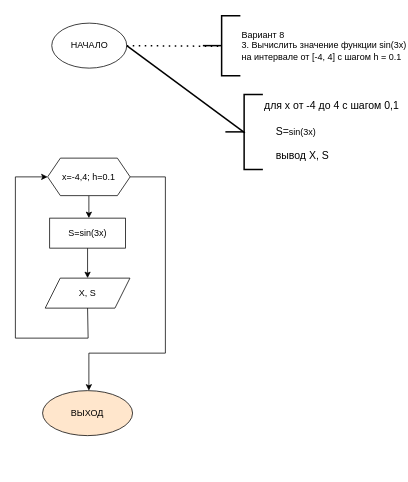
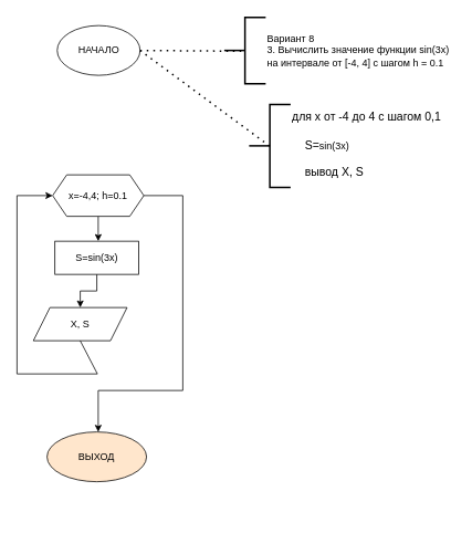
  <mxCell id="0" />
  <mxCell id="1" parent="0" />
  <mxCell id="2" value="НАЧАЛО" style="ellipse;whiteSpace=wrap;html=1;" vertex="1" parent="1"><mxGeometry x="68.5" y="30" width="100" height="60" as="geometry" /></mxCell>
  <mxCell id="3" style="edgeStyle=none;rounded=0;orthogonalLoop=1;jettySize=auto;html=1;exitX=0.5;exitY=1;exitDx=0;exitDy=0;" edge="1" parent="1"><mxGeometry relative="1" as="geometry"><mxPoint x="118.5" y="620" as="sourcePoint" /><mxPoint x="118.5" y="620" as="targetPoint" /></mxGeometry></mxCell>
  <mxCell id="4" value="ВЫХОД" style="ellipse;whiteSpace=wrap;html=1;fillColor=#ffe6cc;" vertex="1" parent="1"><mxGeometry x="56.25" y="520" width="120" height="60" as="geometry" /></mxCell>
  <mxCell id="5" value="Вариант 8&lt;br&gt;3. Вычислить значение функции sin(3x) &lt;br&gt;на интервале от [-4, 4] c шагом h = 0.1" style="strokeWidth=2;html=1;shape=mxgraph.flowchart.annotation_2;align=left;labelPosition=right;pointerEvents=1;" vertex="1" parent="1"><mxGeometry x="270" y="20" width="50" height="80" as="geometry" /></mxCell>
  <mxCell id="6" value="" style="endArrow=none;dashed=1;html=1;dashPattern=1 3;strokeWidth=2;rounded=0;exitX=1;exitY=0.5;exitDx=0;exitDy=0;entryX=0.52;entryY=0.512;entryDx=0;entryDy=0;entryPerimeter=0;" edge="1" parent="1" source="2" target="5"><mxGeometry width="50" height="50" relative="1" as="geometry"><mxPoint x="252" y="190" as="sourcePoint" /><mxPoint x="302" y="140" as="targetPoint" /></mxGeometry></mxCell>
  <mxCell id="7" value="для x от -4 до 4 с шагом 0,1&lt;br&gt;&lt;br&gt;&amp;nbsp; &amp;nbsp; S=&lt;span style=&quot;font-size: 12px&quot;&gt;sin(3x)&lt;/span&gt;&lt;br&gt;&lt;br&gt;&amp;nbsp; &amp;nbsp; вывод Х, S" style="strokeWidth=2;html=1;shape=mxgraph.flowchart.annotation_2;align=left;labelPosition=right;pointerEvents=1;verticalAlign=top;fontSize=14;spacing=2;spacingBottom=0;spacingLeft=0;spacingTop=0;horizontal=1;" vertex="1" parent="1"><mxGeometry x="300" y="125" width="50" height="100" as="geometry" /></mxCell>
- <mxCell id="8" value="" style="endArrow=none;dashed=0;html=1;dashPattern=1 3;strokeWidth=2;rounded=0;exitX=1;exitY=0.5;exitDx=0;exitDy=0;entryX=0.52;entryY=0.512;entryDx=0;entryDy=0;entryPerimeter=0;" edge="1" parent="1" source="2" target="7"><mxGeometry width="50" height="50" relative="1" as="geometry"><mxPoint x="489.5" y="145" as="sourcePoint" /><mxPoint x="622" y="205" as="targetPoint" /></mxGeometry></mxCell>
+ <mxCell id="8" value="" style="endArrow=none;dashed=1;html=1;dashPattern=1 3;strokeWidth=2;rounded=0;exitX=1;exitY=0.5;exitDx=0;exitDy=0;entryX=0.52;entryY=0.512;entryDx=0;entryDy=0;entryPerimeter=0;" edge="1" parent="1" source="2" target="7"><mxGeometry width="50" height="50" relative="1" as="geometry"><mxPoint x="489.5" y="145" as="sourcePoint" /><mxPoint x="622" y="205" as="targetPoint" /></mxGeometry></mxCell>
  <mxCell id="9" value="" style="edgeStyle=orthogonalEdgeStyle;rounded=0;orthogonalLoop=1;jettySize=auto;html=1;" edge="1" parent="1" source="10" target="13"><mxGeometry relative="1" as="geometry" /></mxCell>
  <mxCell id="10" value="&lt;div style=&quot;text-align: left&quot;&gt;&lt;span&gt;S=&lt;/span&gt;&lt;span&gt;sin(3x)&lt;/span&gt;&lt;/div&gt;" style="whiteSpace=wrap;html=1;" vertex="1" parent="1"><mxGeometry x="65.75" y="290" width="101" height="40" as="geometry" /></mxCell>
  <mxCell id="11" value="" style="edgeStyle=orthogonalEdgeStyle;rounded=0;orthogonalLoop=1;jettySize=auto;html=1;" edge="1" parent="1" source="12"><mxGeometry relative="1" as="geometry"><mxPoint x="118" y="290" as="targetPoint" /></mxGeometry></mxCell>
  <mxCell id="12" value="x=-4,4; h=0.1" style="shape=hexagon;perimeter=hexagonPerimeter2;whiteSpace=wrap;html=1;fixedSize=1;size=17;" vertex="1" parent="1"><mxGeometry x="63" y="210" width="110" height="50" as="geometry" /></mxCell>
- <mxCell id="13" value="X, S" style="shape=parallelogram;perimeter=parallelogramPerimeter;whiteSpace=wrap;html=1;fixedSize=1;" vertex="1" parent="1"><mxGeometry x="59.75" y="370" width="113" height="40" as="geometry" /></mxCell>
+ <mxCell id="13" value="X, S" style="shape=parallelogram;perimeter=parallelogramPerimeter;whiteSpace=wrap;html=1;fixedSize=1;" vertex="1" parent="1"><mxGeometry x="39.75" y="370" width="113" height="40" as="geometry" /></mxCell>
  <mxCell id="14" value="" style="endArrow=classic;html=1;rounded=0;exitX=0.5;exitY=1;exitDx=0;exitDy=0;entryX=0;entryY=0.5;entryDx=0;entryDy=0;" edge="1" parent="1" source="13" target="12"><mxGeometry width="50" height="50" relative="1" as="geometry"><mxPoint x="300" y="500" as="sourcePoint" /><mxPoint x="350" y="450" as="targetPoint" /><Array as="points"><mxPoint x="117" y="450" /><mxPoint x="20" y="450" /><mxPoint x="20" y="235" /></Array></mxGeometry></mxCell>
  <mxCell id="15" value="" style="endArrow=classic;html=1;rounded=0;exitX=1;exitY=0.5;exitDx=0;exitDy=0;" edge="1" parent="1" source="12"><mxGeometry width="50" height="50" relative="1" as="geometry"><mxPoint x="200" y="500" as="sourcePoint" /><mxPoint x="118" y="520" as="targetPoint" /><Array as="points"><mxPoint x="220" y="235" /><mxPoint x="220" y="470" /><mxPoint x="118" y="470" /></Array></mxGeometry></mxCell>
